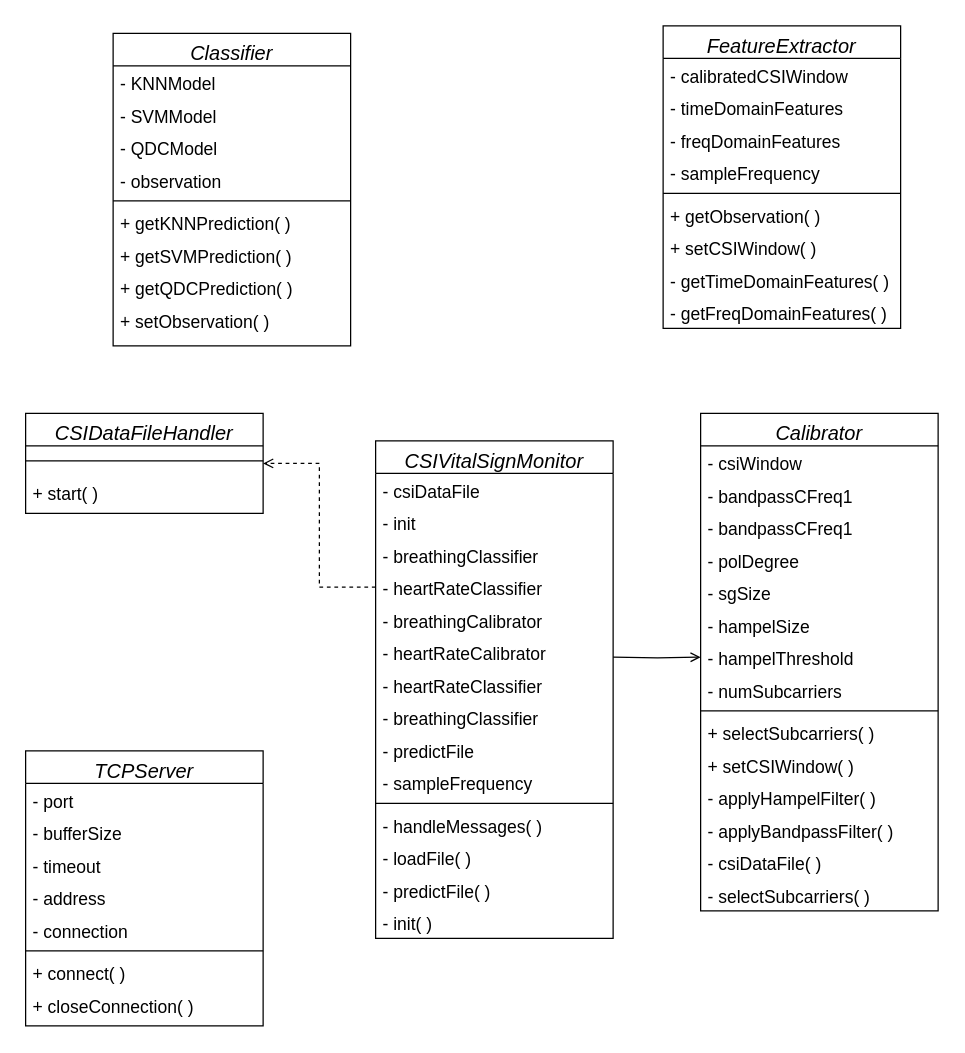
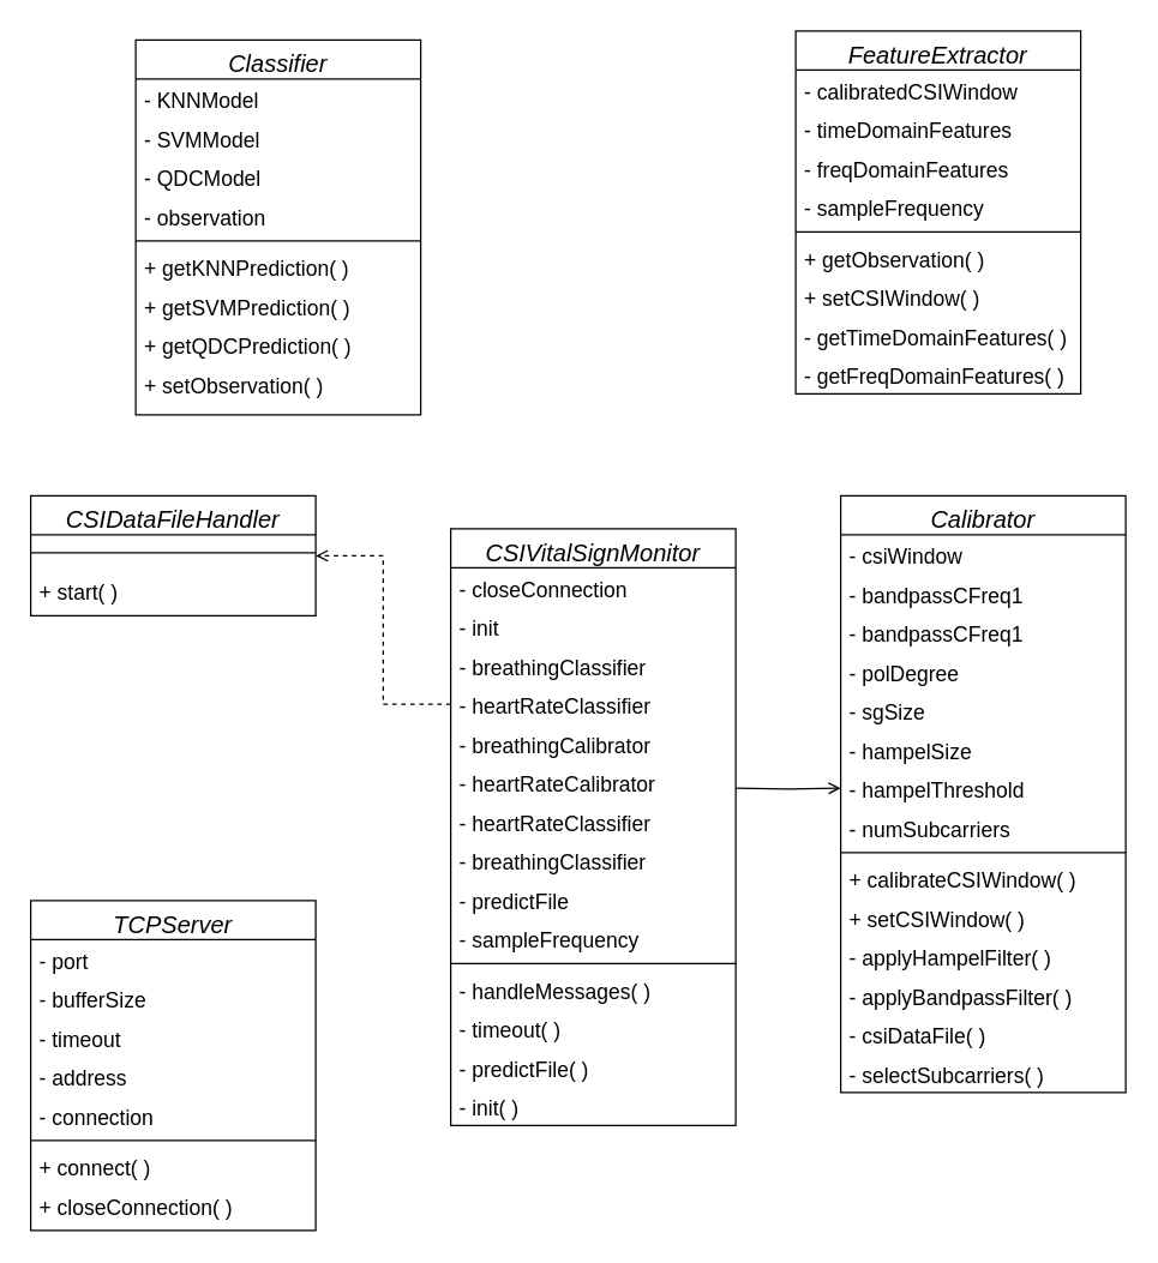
  <mxCell id="0" />
  <mxCell id="1" parent="0" />
  <mxCell id="2" value="FeatureExtractor" style="swimlane;fontStyle=2;align=center;verticalAlign=top;childLayout=stackLayout;horizontal=1;startSize=26;horizontalStack=0;resizeParent=1;resizeLast=0;collapsible=1;marginBottom=0;rounded=0;shadow=0;strokeWidth=1;fontSize=16;" parent="1" vertex="1"><mxGeometry x="530" y="20" width="190" height="242" as="geometry"><mxRectangle x="230" y="140" width="160" height="26" as="alternateBounds" /></mxGeometry></mxCell>
  <mxCell id="3" value="- calibratedCSIWindow" style="text;align=left;verticalAlign=top;spacingLeft=4;spacingRight=4;overflow=hidden;rotatable=0;points=[[0,0.5],[1,0.5]];portConstraint=eastwest;fontSize=14;" parent="2" vertex="1"><mxGeometry y="26" width="190" height="26" as="geometry" /></mxCell>
  <mxCell id="4" value="- timeDomainFeatures " style="text;align=left;verticalAlign=top;spacingLeft=4;spacingRight=4;overflow=hidden;rotatable=0;points=[[0,0.5],[1,0.5]];portConstraint=eastwest;fontSize=14;" vertex="1" parent="2"><mxGeometry y="52" width="190" height="26" as="geometry" /></mxCell>
  <mxCell id="5" value="- freqDomainFeatures" style="text;align=left;verticalAlign=top;spacingLeft=4;spacingRight=4;overflow=hidden;rotatable=0;points=[[0,0.5],[1,0.5]];portConstraint=eastwest;rounded=0;shadow=0;html=0;fontSize=14;" parent="2" vertex="1"><mxGeometry y="78" width="190" height="26" as="geometry" /></mxCell>
  <mxCell id="6" value="- sampleFrequency" style="text;align=left;verticalAlign=top;spacingLeft=4;spacingRight=4;overflow=hidden;rotatable=0;points=[[0,0.5],[1,0.5]];portConstraint=eastwest;rounded=0;shadow=0;html=0;fontSize=14;" parent="2" vertex="1"><mxGeometry y="104" width="190" height="26" as="geometry" /></mxCell>
  <mxCell id="7" value="" style="line;html=1;strokeWidth=1;align=left;verticalAlign=middle;spacingTop=-1;spacingLeft=3;spacingRight=3;rotatable=0;labelPosition=right;points=[];portConstraint=eastwest;" parent="2" vertex="1"><mxGeometry y="130" width="190" height="8" as="geometry" /></mxCell>
  <mxCell id="8" value="+ getObservation( )" style="text;align=left;verticalAlign=top;spacingLeft=4;spacingRight=4;overflow=hidden;rotatable=0;points=[[0,0.5],[1,0.5]];portConstraint=eastwest;fontSize=14;" parent="2" vertex="1"><mxGeometry y="138" width="190" height="26" as="geometry" /></mxCell>
  <mxCell id="9" value="+ setCSIWindow( )" style="text;align=left;verticalAlign=top;spacingLeft=4;spacingRight=4;overflow=hidden;rotatable=0;points=[[0,0.5],[1,0.5]];portConstraint=eastwest;fontSize=14;" vertex="1" parent="2"><mxGeometry y="164" width="190" height="26" as="geometry" /></mxCell>
  <mxCell id="10" value="- getTimeDomainFeatures( )" style="text;align=left;verticalAlign=top;spacingLeft=4;spacingRight=4;overflow=hidden;rotatable=0;points=[[0,0.5],[1,0.5]];portConstraint=eastwest;fontSize=14;" vertex="1" parent="2"><mxGeometry y="190" width="190" height="26" as="geometry" /></mxCell>
  <mxCell id="11" value="- getFreqDomainFeatures( )" style="text;align=left;verticalAlign=top;spacingLeft=4;spacingRight=4;overflow=hidden;rotatable=0;points=[[0,0.5],[1,0.5]];portConstraint=eastwest;fontSize=14;" vertex="1" parent="2"><mxGeometry y="216" width="190" height="26" as="geometry" /></mxCell>
  <mxCell id="12" value="Calibrator" style="swimlane;fontStyle=2;align=center;verticalAlign=top;childLayout=stackLayout;horizontal=1;startSize=26;horizontalStack=0;resizeParent=1;resizeLast=0;collapsible=1;marginBottom=0;rounded=0;shadow=0;strokeWidth=1;fontSize=16;" vertex="1" parent="1"><mxGeometry x="560" y="330" width="190" height="398" as="geometry"><mxRectangle x="230" y="140" width="160" height="26" as="alternateBounds" /></mxGeometry></mxCell>
  <mxCell id="13" value="- csiWindow" style="text;align=left;verticalAlign=top;spacingLeft=4;spacingRight=4;overflow=hidden;rotatable=0;points=[[0,0.5],[1,0.5]];portConstraint=eastwest;fontSize=14;" vertex="1" parent="12"><mxGeometry y="26" width="190" height="26" as="geometry" /></mxCell>
  <mxCell id="14" value="- bandpassCFreq1" style="text;align=left;verticalAlign=top;spacingLeft=4;spacingRight=4;overflow=hidden;rotatable=0;points=[[0,0.5],[1,0.5]];portConstraint=eastwest;fontSize=14;" vertex="1" parent="12"><mxGeometry y="52" width="190" height="26" as="geometry" /></mxCell>
  <mxCell id="15" value="- bandpassCFreq1" style="text;align=left;verticalAlign=top;spacingLeft=4;spacingRight=4;overflow=hidden;rotatable=0;points=[[0,0.5],[1,0.5]];portConstraint=eastwest;rounded=0;shadow=0;html=0;fontSize=14;" vertex="1" parent="12"><mxGeometry y="78" width="190" height="26" as="geometry" /></mxCell>
  <mxCell id="16" value="- polDegree" style="text;align=left;verticalAlign=top;spacingLeft=4;spacingRight=4;overflow=hidden;rotatable=0;points=[[0,0.5],[1,0.5]];portConstraint=eastwest;rounded=0;shadow=0;html=0;fontSize=14;" vertex="1" parent="12"><mxGeometry y="104" width="190" height="26" as="geometry" /></mxCell>
  <mxCell id="17" value="- sgSize" style="text;align=left;verticalAlign=top;spacingLeft=4;spacingRight=4;overflow=hidden;rotatable=0;points=[[0,0.5],[1,0.5]];portConstraint=eastwest;rounded=0;shadow=0;html=0;fontSize=14;" vertex="1" parent="12"><mxGeometry y="130" width="190" height="26" as="geometry" /></mxCell>
  <mxCell id="18" value="- hampelSize" style="text;align=left;verticalAlign=top;spacingLeft=4;spacingRight=4;overflow=hidden;rotatable=0;points=[[0,0.5],[1,0.5]];portConstraint=eastwest;rounded=0;shadow=0;html=0;fontSize=14;" vertex="1" parent="12"><mxGeometry y="156" width="190" height="26" as="geometry" /></mxCell>
  <mxCell id="19" value="- hampelThreshold " style="text;align=left;verticalAlign=top;spacingLeft=4;spacingRight=4;overflow=hidden;rotatable=0;points=[[0,0.5],[1,0.5]];portConstraint=eastwest;rounded=0;shadow=0;html=0;fontSize=14;" vertex="1" parent="12"><mxGeometry y="182" width="190" height="26" as="geometry" /></mxCell>
  <mxCell id="20" value="- numSubcarriers" style="text;align=left;verticalAlign=top;spacingLeft=4;spacingRight=4;overflow=hidden;rotatable=0;points=[[0,0.5],[1,0.5]];portConstraint=eastwest;rounded=0;shadow=0;html=0;fontSize=14;" vertex="1" parent="12"><mxGeometry y="208" width="190" height="26" as="geometry" /></mxCell>
  <mxCell id="21" value="" style="line;html=1;strokeWidth=1;align=left;verticalAlign=middle;spacingTop=-1;spacingLeft=3;spacingRight=3;rotatable=0;labelPosition=right;points=[];portConstraint=eastwest;" vertex="1" parent="12"><mxGeometry y="234" width="190" height="8" as="geometry" /></mxCell>
- <mxCell id="22" value="+ selectSubcarriers( ) " style="text;align=left;verticalAlign=top;spacingLeft=4;spacingRight=4;overflow=hidden;rotatable=0;points=[[0,0.5],[1,0.5]];portConstraint=eastwest;fontSize=14;" vertex="1" parent="12"><mxGeometry y="242" width="190" height="26" as="geometry" /></mxCell>
+ <mxCell id="22" value="+ calibrateCSIWindow( ) " style="text;align=left;verticalAlign=top;spacingLeft=4;spacingRight=4;overflow=hidden;rotatable=0;points=[[0,0.5],[1,0.5]];portConstraint=eastwest;fontSize=14;" vertex="1" parent="12"><mxGeometry y="242" width="190" height="26" as="geometry" /></mxCell>
  <mxCell id="23" value="+ setCSIWindow( )" style="text;align=left;verticalAlign=top;spacingLeft=4;spacingRight=4;overflow=hidden;rotatable=0;points=[[0,0.5],[1,0.5]];portConstraint=eastwest;fontSize=14;" vertex="1" parent="12"><mxGeometry y="268" width="190" height="26" as="geometry" /></mxCell>
  <mxCell id="24" value="- applyHampelFilter( )" style="text;align=left;verticalAlign=top;spacingLeft=4;spacingRight=4;overflow=hidden;rotatable=0;points=[[0,0.5],[1,0.5]];portConstraint=eastwest;fontSize=14;" vertex="1" parent="12"><mxGeometry y="294" width="190" height="26" as="geometry" /></mxCell>
  <mxCell id="25" value="- applyBandpassFilter( ) " style="text;align=left;verticalAlign=top;spacingLeft=4;spacingRight=4;overflow=hidden;rotatable=0;points=[[0,0.5],[1,0.5]];portConstraint=eastwest;fontSize=14;" vertex="1" parent="12"><mxGeometry y="320" width="190" height="26" as="geometry" /></mxCell>
  <mxCell id="26" value="- csiDataFile( ) " style="text;align=left;verticalAlign=top;spacingLeft=4;spacingRight=4;overflow=hidden;rotatable=0;points=[[0,0.5],[1,0.5]];portConstraint=eastwest;fontSize=14;" vertex="1" parent="12"><mxGeometry y="346" width="190" height="26" as="geometry" /></mxCell>
  <mxCell id="27" value="- selectSubcarriers( )" style="text;align=left;verticalAlign=top;spacingLeft=4;spacingRight=4;overflow=hidden;rotatable=0;points=[[0,0.5],[1,0.5]];portConstraint=eastwest;fontSize=14;" vertex="1" parent="12"><mxGeometry y="372" width="190" height="26" as="geometry" /></mxCell>
  <mxCell id="28" value="Classifier" style="swimlane;fontStyle=2;align=center;verticalAlign=top;childLayout=stackLayout;horizontal=1;startSize=26;horizontalStack=0;resizeParent=1;resizeLast=0;collapsible=1;marginBottom=0;rounded=0;shadow=0;strokeWidth=1;fontSize=16;" vertex="1" parent="1"><mxGeometry x="90" y="26" width="190" height="250" as="geometry"><mxRectangle x="230" y="140" width="160" height="26" as="alternateBounds" /></mxGeometry></mxCell>
  <mxCell id="29" value="- KNNModel" style="text;align=left;verticalAlign=top;spacingLeft=4;spacingRight=4;overflow=hidden;rotatable=0;points=[[0,0.5],[1,0.5]];portConstraint=eastwest;fontSize=14;" vertex="1" parent="28"><mxGeometry y="26" width="190" height="26" as="geometry" /></mxCell>
  <mxCell id="30" value="- SVMModel" style="text;align=left;verticalAlign=top;spacingLeft=4;spacingRight=4;overflow=hidden;rotatable=0;points=[[0,0.5],[1,0.5]];portConstraint=eastwest;rounded=0;shadow=0;html=0;fontSize=14;" vertex="1" parent="28"><mxGeometry y="52" width="190" height="26" as="geometry" /></mxCell>
  <mxCell id="31" value="- QDCModel" style="text;align=left;verticalAlign=top;spacingLeft=4;spacingRight=4;overflow=hidden;rotatable=0;points=[[0,0.5],[1,0.5]];portConstraint=eastwest;rounded=0;shadow=0;html=0;fontSize=14;" vertex="1" parent="28"><mxGeometry y="78" width="190" height="26" as="geometry" /></mxCell>
  <mxCell id="32" value="- observation" style="text;align=left;verticalAlign=top;spacingLeft=4;spacingRight=4;overflow=hidden;rotatable=0;points=[[0,0.5],[1,0.5]];portConstraint=eastwest;rounded=0;shadow=0;html=0;fontSize=14;" vertex="1" parent="28"><mxGeometry y="104" width="190" height="26" as="geometry" /></mxCell>
  <mxCell id="33" value="" style="line;html=1;strokeWidth=1;align=left;verticalAlign=middle;spacingTop=-1;spacingLeft=3;spacingRight=3;rotatable=0;labelPosition=right;points=[];portConstraint=eastwest;" vertex="1" parent="28"><mxGeometry y="130" width="190" height="8" as="geometry" /></mxCell>
  <mxCell id="34" value="+ getKNNPrediction( )" style="text;align=left;verticalAlign=top;spacingLeft=4;spacingRight=4;overflow=hidden;rotatable=0;points=[[0,0.5],[1,0.5]];portConstraint=eastwest;fontSize=14;" vertex="1" parent="28"><mxGeometry y="138" width="190" height="26" as="geometry" /></mxCell>
  <mxCell id="35" value="+ getSVMPrediction( )" style="text;align=left;verticalAlign=top;spacingLeft=4;spacingRight=4;overflow=hidden;rotatable=0;points=[[0,0.5],[1,0.5]];portConstraint=eastwest;fontSize=14;" vertex="1" parent="28"><mxGeometry y="164" width="190" height="26" as="geometry" /></mxCell>
  <mxCell id="36" value="+ getQDCPrediction( )" style="text;align=left;verticalAlign=top;spacingLeft=4;spacingRight=4;overflow=hidden;rotatable=0;points=[[0,0.5],[1,0.5]];portConstraint=eastwest;fontSize=14;" vertex="1" parent="28"><mxGeometry y="190" width="190" height="26" as="geometry" /></mxCell>
  <mxCell id="37" value="+ setObservation( )" style="text;align=left;verticalAlign=top;spacingLeft=4;spacingRight=4;overflow=hidden;rotatable=0;points=[[0,0.5],[1,0.5]];portConstraint=eastwest;fontSize=14;" vertex="1" parent="28"><mxGeometry y="216" width="190" height="26" as="geometry" /></mxCell>
  <mxCell id="38" value="CSIDataFileHandler" style="swimlane;fontStyle=2;align=center;verticalAlign=top;childLayout=stackLayout;horizontal=1;startSize=26;horizontalStack=0;resizeParent=1;resizeLast=0;collapsible=1;marginBottom=0;rounded=0;shadow=0;strokeWidth=1;fontSize=16;" vertex="1" parent="1"><mxGeometry x="20" y="330" width="190" height="80" as="geometry"><mxRectangle x="230" y="140" width="160" height="26" as="alternateBounds" /></mxGeometry></mxCell>
  <mxCell id="39" value="" style="line;html=1;strokeWidth=1;align=left;verticalAlign=middle;spacingTop=-1;spacingLeft=3;spacingRight=3;rotatable=0;labelPosition=right;points=[];portConstraint=eastwest;" vertex="1" parent="38"><mxGeometry y="26" width="190" height="24" as="geometry" /></mxCell>
  <mxCell id="40" value="+ start( ) " style="text;align=left;verticalAlign=top;spacingLeft=4;spacingRight=4;overflow=hidden;rotatable=0;points=[[0,0.5],[1,0.5]];portConstraint=eastwest;fontSize=14;" vertex="1" parent="38"><mxGeometry y="50" width="190" height="30" as="geometry" /></mxCell>
  <mxCell id="41" value="TCPServer" style="swimlane;fontStyle=2;align=center;verticalAlign=top;childLayout=stackLayout;horizontal=1;startSize=26;horizontalStack=0;resizeParent=1;resizeLast=0;collapsible=1;marginBottom=0;rounded=0;shadow=0;strokeWidth=1;fontSize=16;" vertex="1" parent="1"><mxGeometry x="20" y="600" width="190" height="220" as="geometry"><mxRectangle x="230" y="140" width="160" height="26" as="alternateBounds" /></mxGeometry></mxCell>
  <mxCell id="42" value="- port" style="text;align=left;verticalAlign=top;spacingLeft=4;spacingRight=4;overflow=hidden;rotatable=0;points=[[0,0.5],[1,0.5]];portConstraint=eastwest;fontSize=14;" vertex="1" parent="41"><mxGeometry y="26" width="190" height="26" as="geometry" /></mxCell>
  <mxCell id="43" value="- bufferSize" style="text;align=left;verticalAlign=top;spacingLeft=4;spacingRight=4;overflow=hidden;rotatable=0;points=[[0,0.5],[1,0.5]];portConstraint=eastwest;fontSize=14;" vertex="1" parent="41"><mxGeometry y="52" width="190" height="26" as="geometry" /></mxCell>
  <mxCell id="44" value="- timeout" style="text;align=left;verticalAlign=top;spacingLeft=4;spacingRight=4;overflow=hidden;rotatable=0;points=[[0,0.5],[1,0.5]];portConstraint=eastwest;rounded=0;shadow=0;html=0;fontSize=14;" vertex="1" parent="41"><mxGeometry y="78" width="190" height="26" as="geometry" /></mxCell>
  <mxCell id="45" value="- address" style="text;align=left;verticalAlign=top;spacingLeft=4;spacingRight=4;overflow=hidden;rotatable=0;points=[[0,0.5],[1,0.5]];portConstraint=eastwest;rounded=0;shadow=0;html=0;fontSize=14;" vertex="1" parent="41"><mxGeometry y="104" width="190" height="26" as="geometry" /></mxCell>
  <mxCell id="46" value="- connection" style="text;align=left;verticalAlign=top;spacingLeft=4;spacingRight=4;overflow=hidden;rotatable=0;points=[[0,0.5],[1,0.5]];portConstraint=eastwest;rounded=0;shadow=0;html=0;fontSize=14;" vertex="1" parent="41"><mxGeometry y="130" width="190" height="26" as="geometry" /></mxCell>
  <mxCell id="47" value="" style="line;html=1;strokeWidth=1;align=left;verticalAlign=middle;spacingTop=-1;spacingLeft=3;spacingRight=3;rotatable=0;labelPosition=right;points=[];portConstraint=eastwest;" vertex="1" parent="41"><mxGeometry y="156" width="190" height="8" as="geometry" /></mxCell>
  <mxCell id="48" value="+ connect( ) " style="text;align=left;verticalAlign=top;spacingLeft=4;spacingRight=4;overflow=hidden;rotatable=0;points=[[0,0.5],[1,0.5]];portConstraint=eastwest;fontSize=14;" vertex="1" parent="41"><mxGeometry y="164" width="190" height="26" as="geometry" /></mxCell>
  <mxCell id="49" value="+ closeConnection( )" style="text;align=left;verticalAlign=top;spacingLeft=4;spacingRight=4;overflow=hidden;rotatable=0;points=[[0,0.5],[1,0.5]];portConstraint=eastwest;fontSize=14;" vertex="1" parent="41"><mxGeometry y="190" width="190" height="26" as="geometry" /></mxCell>
  <mxCell id="50" value="CSIVitalSignMonitor" style="swimlane;fontStyle=2;align=center;verticalAlign=top;childLayout=stackLayout;horizontal=1;startSize=26;horizontalStack=0;resizeParent=1;resizeLast=0;collapsible=1;marginBottom=0;rounded=0;shadow=0;strokeWidth=1;fontSize=16;" vertex="1" parent="1"><mxGeometry x="300" y="352" width="190" height="398" as="geometry"><mxRectangle x="230" y="140" width="160" height="26" as="alternateBounds" /></mxGeometry></mxCell>
- <mxCell id="51" value="- csiDataFile" style="text;align=left;verticalAlign=top;spacingLeft=4;spacingRight=4;overflow=hidden;rotatable=0;points=[[0,0.5],[1,0.5]];portConstraint=eastwest;fontSize=14;" vertex="1" parent="50"><mxGeometry y="26" width="190" height="26" as="geometry" /></mxCell>
+ <mxCell id="51" value="- closeConnection" style="text;align=left;verticalAlign=top;spacingLeft=4;spacingRight=4;overflow=hidden;rotatable=0;points=[[0,0.5],[1,0.5]];portConstraint=eastwest;fontSize=14;" vertex="1" parent="50"><mxGeometry y="26" width="190" height="26" as="geometry" /></mxCell>
  <mxCell id="52" value="- init&#10;" style="text;align=left;verticalAlign=top;spacingLeft=4;spacingRight=4;overflow=hidden;rotatable=0;points=[[0,0.5],[1,0.5]];portConstraint=eastwest;fontSize=14;" vertex="1" parent="50"><mxGeometry y="52" width="190" height="26" as="geometry" /></mxCell>
  <mxCell id="53" value="- breathingClassifier" style="text;align=left;verticalAlign=top;spacingLeft=4;spacingRight=4;overflow=hidden;rotatable=0;points=[[0,0.5],[1,0.5]];portConstraint=eastwest;fontSize=14;" vertex="1" parent="50"><mxGeometry y="78" width="190" height="26" as="geometry" /></mxCell>
  <mxCell id="54" value="- heartRateClassifier" style="text;align=left;verticalAlign=top;spacingLeft=4;spacingRight=4;overflow=hidden;rotatable=0;points=[[0,0.5],[1,0.5]];portConstraint=eastwest;fontSize=14;" vertex="1" parent="50"><mxGeometry y="104" width="190" height="26" as="geometry" /></mxCell>
  <mxCell id="55" value="- breathingCalibrator" style="text;align=left;verticalAlign=top;spacingLeft=4;spacingRight=4;overflow=hidden;rotatable=0;points=[[0,0.5],[1,0.5]];portConstraint=eastwest;fontSize=14;" vertex="1" parent="50"><mxGeometry y="130" width="190" height="26" as="geometry" /></mxCell>
  <mxCell id="56" value="- heartRateCalibrator" style="text;align=left;verticalAlign=top;spacingLeft=4;spacingRight=4;overflow=hidden;rotatable=0;points=[[0,0.5],[1,0.5]];portConstraint=eastwest;fontSize=14;" vertex="1" parent="50"><mxGeometry y="156" width="190" height="26" as="geometry" /></mxCell>
  <mxCell id="57" value="- heartRateClassifier" style="text;align=left;verticalAlign=top;spacingLeft=4;spacingRight=4;overflow=hidden;rotatable=0;points=[[0,0.5],[1,0.5]];portConstraint=eastwest;fontSize=14;" vertex="1" parent="50"><mxGeometry y="182" width="190" height="26" as="geometry" /></mxCell>
  <mxCell id="58" value="- breathingClassifier" style="text;align=left;verticalAlign=top;spacingLeft=4;spacingRight=4;overflow=hidden;rotatable=0;points=[[0,0.5],[1,0.5]];portConstraint=eastwest;fontSize=14;" vertex="1" parent="50"><mxGeometry y="208" width="190" height="26" as="geometry" /></mxCell>
  <mxCell id="59" value="- predictFile" style="text;align=left;verticalAlign=top;spacingLeft=4;spacingRight=4;overflow=hidden;rotatable=0;points=[[0,0.5],[1,0.5]];portConstraint=eastwest;fontSize=14;" vertex="1" parent="50"><mxGeometry y="234" width="190" height="26" as="geometry" /></mxCell>
  <mxCell id="60" value="- sampleFrequency" style="text;align=left;verticalAlign=top;spacingLeft=4;spacingRight=4;overflow=hidden;rotatable=0;points=[[0,0.5],[1,0.5]];portConstraint=eastwest;fontSize=14;" vertex="1" parent="50"><mxGeometry y="260" width="190" height="26" as="geometry" /></mxCell>
  <mxCell id="61" value="" style="line;html=1;strokeWidth=1;align=left;verticalAlign=middle;spacingTop=-1;spacingLeft=3;spacingRight=3;rotatable=0;labelPosition=right;points=[];portConstraint=eastwest;" vertex="1" parent="50"><mxGeometry y="286" width="190" height="8" as="geometry" /></mxCell>
  <mxCell id="62" value="- handleMessages( )" style="text;align=left;verticalAlign=top;spacingLeft=4;spacingRight=4;overflow=hidden;rotatable=0;points=[[0,0.5],[1,0.5]];portConstraint=eastwest;fontSize=14;" vertex="1" parent="50"><mxGeometry y="294" width="190" height="26" as="geometry" /></mxCell>
- <mxCell id="63" value="- loadFile( )" style="text;align=left;verticalAlign=top;spacingLeft=4;spacingRight=4;overflow=hidden;rotatable=0;points=[[0,0.5],[1,0.5]];portConstraint=eastwest;fontSize=14;" vertex="1" parent="50"><mxGeometry y="320" width="190" height="26" as="geometry" /></mxCell>
+ <mxCell id="63" value="- timeout( )" style="text;align=left;verticalAlign=top;spacingLeft=4;spacingRight=4;overflow=hidden;rotatable=0;points=[[0,0.5],[1,0.5]];portConstraint=eastwest;fontSize=14;" vertex="1" parent="50"><mxGeometry y="320" width="190" height="26" as="geometry" /></mxCell>
  <mxCell id="64" value="- predictFile( )" style="text;align=left;verticalAlign=top;spacingLeft=4;spacingRight=4;overflow=hidden;rotatable=0;points=[[0,0.5],[1,0.5]];portConstraint=eastwest;fontSize=14;" vertex="1" parent="50"><mxGeometry y="346" width="190" height="26" as="geometry" /></mxCell>
  <mxCell id="65" value="- init( )" style="text;align=left;verticalAlign=top;spacingLeft=4;spacingRight=4;overflow=hidden;rotatable=0;points=[[0,0.5],[1,0.5]];portConstraint=eastwest;fontSize=14;" vertex="1" parent="50"><mxGeometry y="372" width="190" height="26" as="geometry" /></mxCell>
  <mxCell id="66" style="edgeStyle=orthogonalEdgeStyle;rounded=0;orthogonalLoop=1;jettySize=auto;html=1;entryX=0;entryY=0.5;entryDx=0;entryDy=0;fontSize=14;endArrow=open;endFill=0;" edge="1" parent="1" target="19"><mxGeometry relative="1" as="geometry"><mxPoint x="490" y="525" as="sourcePoint" /></mxGeometry></mxCell>
  <mxCell id="67" style="edgeStyle=orthogonalEdgeStyle;rounded=0;orthogonalLoop=1;jettySize=auto;html=1;exitX=0;exitY=0.5;exitDx=0;exitDy=0;entryX=1;entryY=0.5;entryDx=0;entryDy=0;fontSize=14;startArrow=none;startFill=0;endArrow=open;endFill=0;dashed=1;" edge="1" parent="1" source="54" target="38"><mxGeometry relative="1" as="geometry" /></mxCell>
